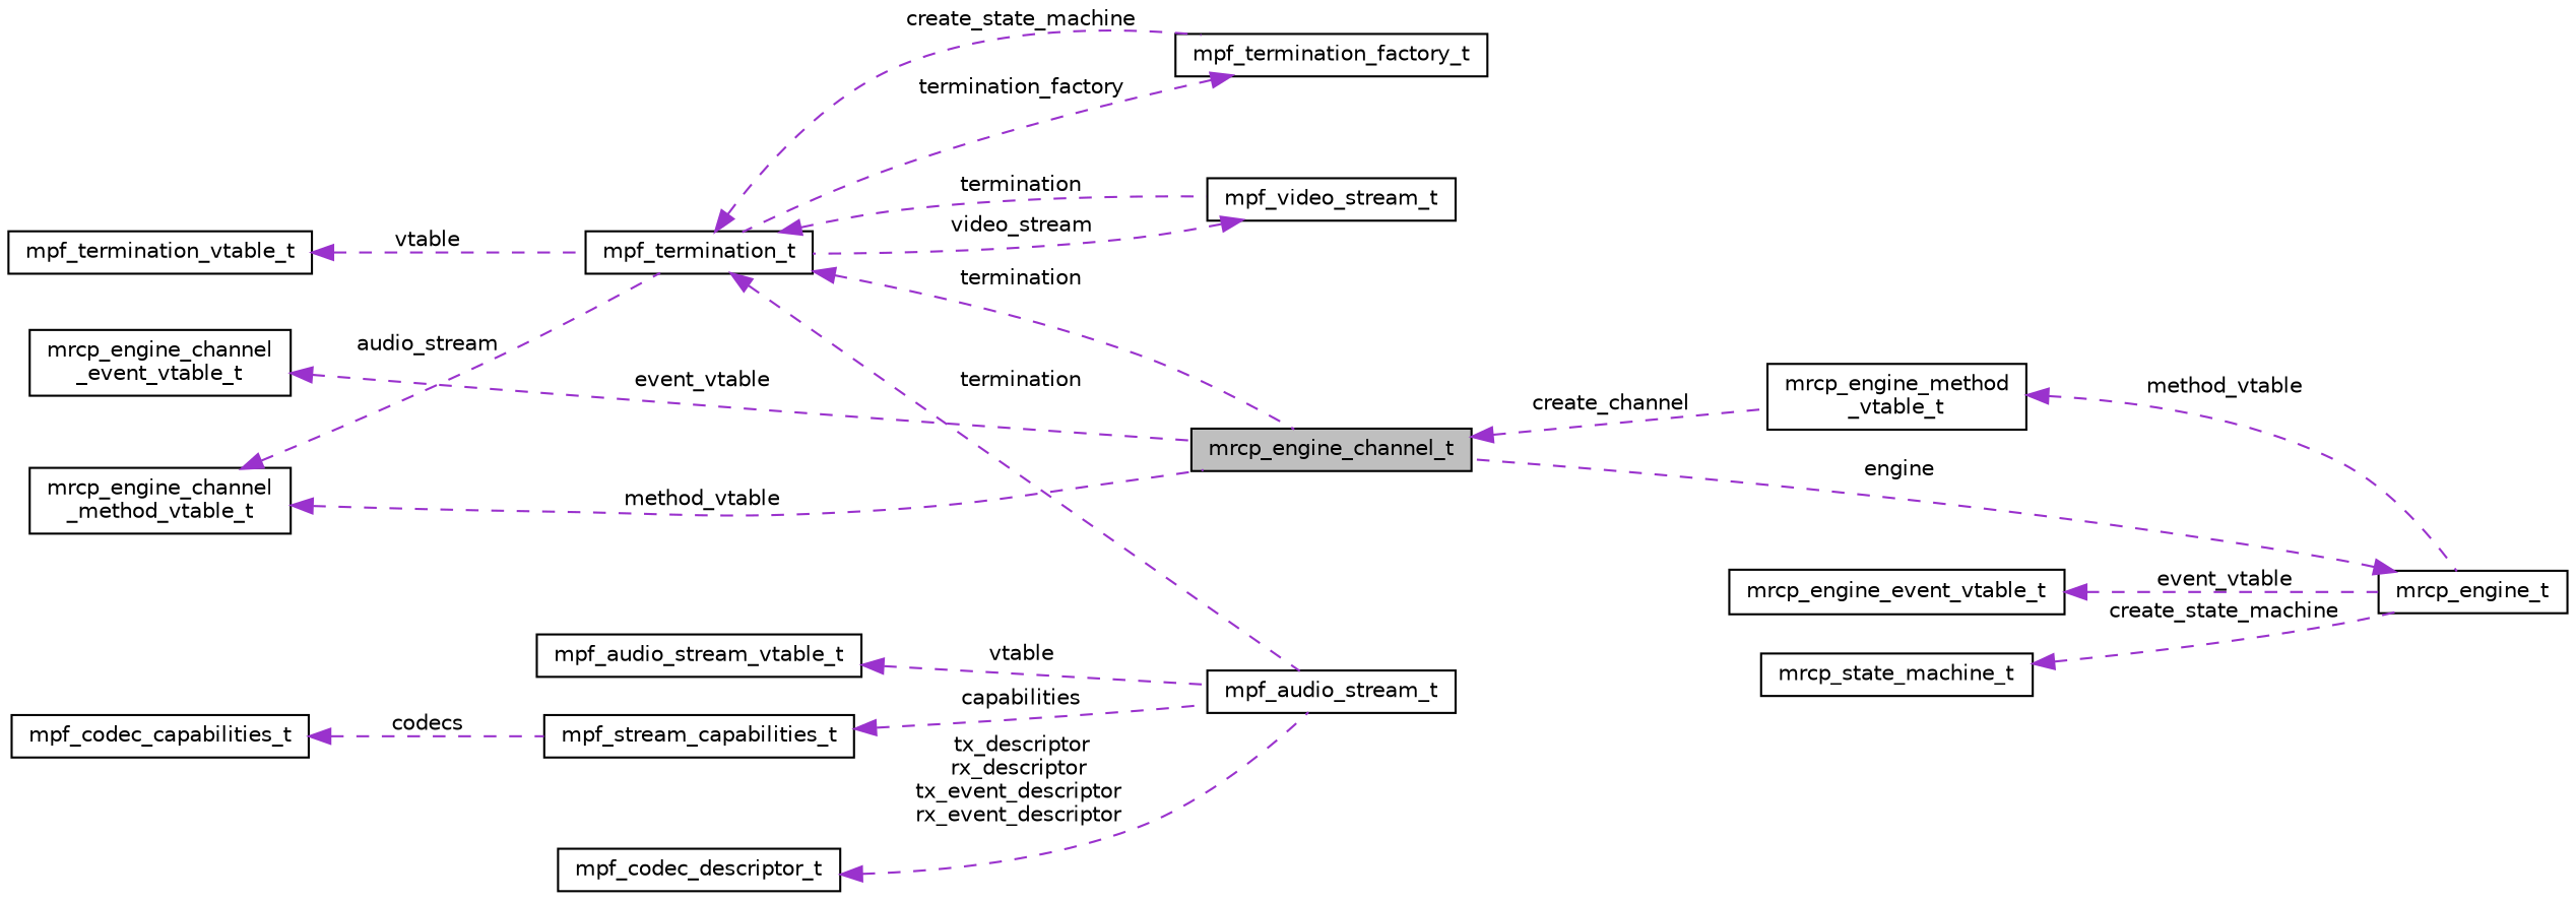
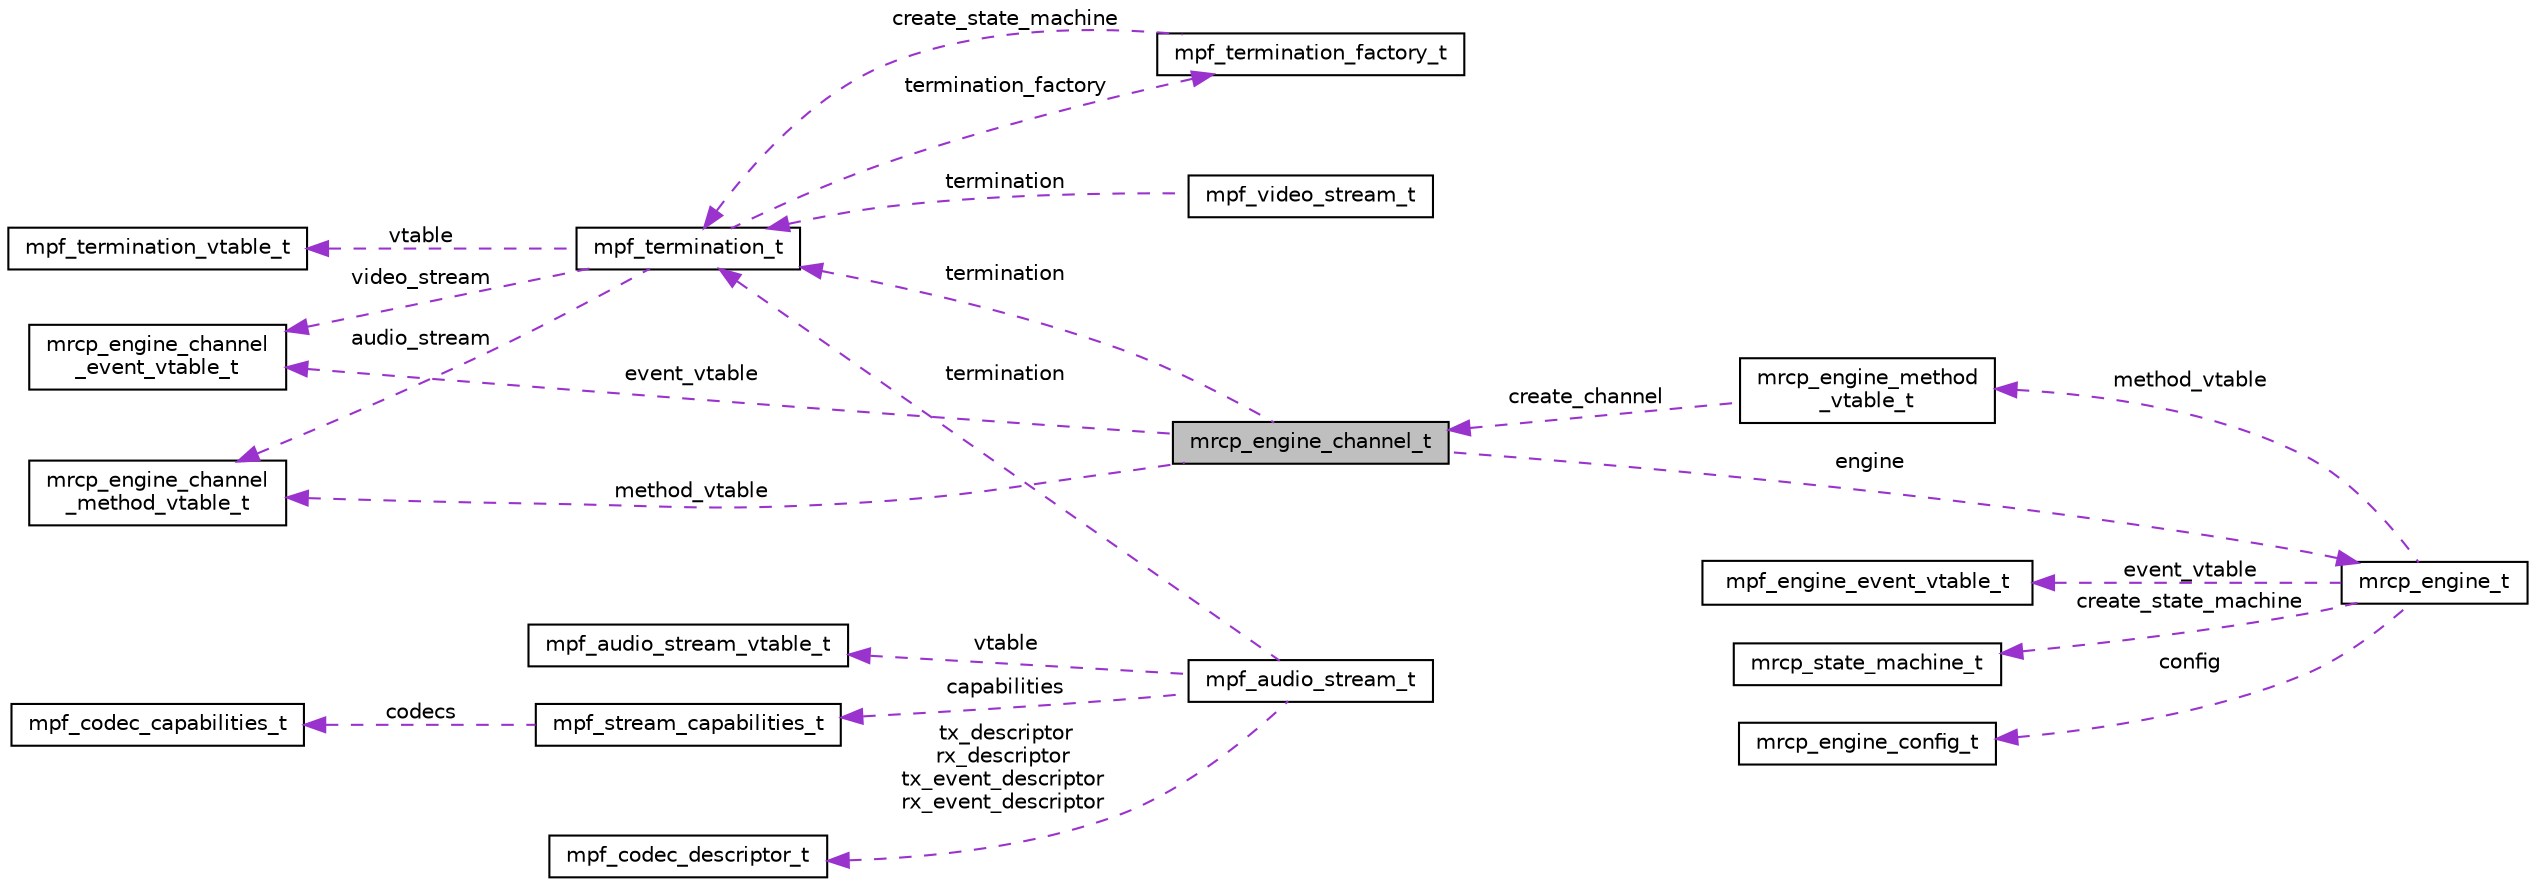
  digraph {
    rankdir=LR
    node [color=black fillcolor=white fontname=Helvetica fontsize=10 shape=record style=filled]
    edge [color=darkorchid3 dir=back fontname=Helvetica fontsize=10 labelfontname=Helvetica labelfontsize=10 style=dashed]
    n1 [fillcolor=grey75 fontcolor=black height=0.2 label=mrcp_engine_channel_t width=0.4]
    n2 [height=0.2 label="mrcp_engine_method\l_vtable_t" width=0.4]
    n3 [height=0.2 label=mrcp_engine_t width=0.4]
    n4 [height=0.2 label="mrcp_engine_channel\l_event_vtable_t" width=0.4]
    n5 [height=0.2 label=mpf_codec_descriptor_t width=0.4]
    n6 [height=0.2 label=mpf_audio_stream_t width=0.4]
-   n7 [height=0.2 label=mrcp_engine_event_vtable_t width=0.4]
+   n7 [height=0.2 label=mpf_engine_event_vtable_t width=0.4]
    n8 [height=0.2 label=mrcp_state_machine_t width=0.4]
+   n9 [height=0.2 label=mrcp_engine_config_t width=0.4]
    n10 [height=0.2 label=mpf_termination_t width=0.4]
    n11 [height=0.2 label=mpf_termination_factory_t width=0.4]
    n12 [height=0.2 label=mpf_video_stream_t width=0.4]
    n13 [height=0.2 label=mpf_termination_vtable_t width=0.4]
    n14 [height=0.2 label=mpf_audio_stream_vtable_t width=0.4]
    n15 [height=0.2 label=mpf_stream_capabilities_t width=0.4]
    n16 [height=0.2 label=mpf_codec_capabilities_t width=0.4]
    n17 [height=0.2 label="mrcp_engine_channel\l_method_vtable_t" width=0.4]
    n1 -> n2 [label=" create_channel"]
    n2 -> n3 [label=" method_vtable"]
    n3 -> n1 [label=" engine"]
    n4 -> n1 [label=" event_vtable"]
    n5 -> n6 [label=" tx_descriptor\nrx_descriptor\ntx_event_descriptor\nrx_event_descriptor"]
    n7 -> n3 [label=" event_vtable"]
    n8 -> n3 [label=" create_state_machine"]
+   n9 -> n3 [label=" config"]
    n10 -> n1 [label=" termination"]
    n10 -> n6 [label=" termination"]
    n10 -> n11 [label=" create_state_machine"]
    n10 -> n12 [label=" termination"]
    n11 -> n10 [label=" termination_factory"]
-   n12 -> n10 [label=" video_stream"]
+   n4 -> n10 [label=" video_stream"]
    n13 -> n10 [label=" vtable"]
    n14 -> n6 [label=" vtable"]
    n15 -> n6 [label=" capabilities"]
    n16 -> n15 [label=" codecs"]
    n17 -> n1 [label=" method_vtable"]
    n17 -> n10 [label=" audio_stream"]
  }
